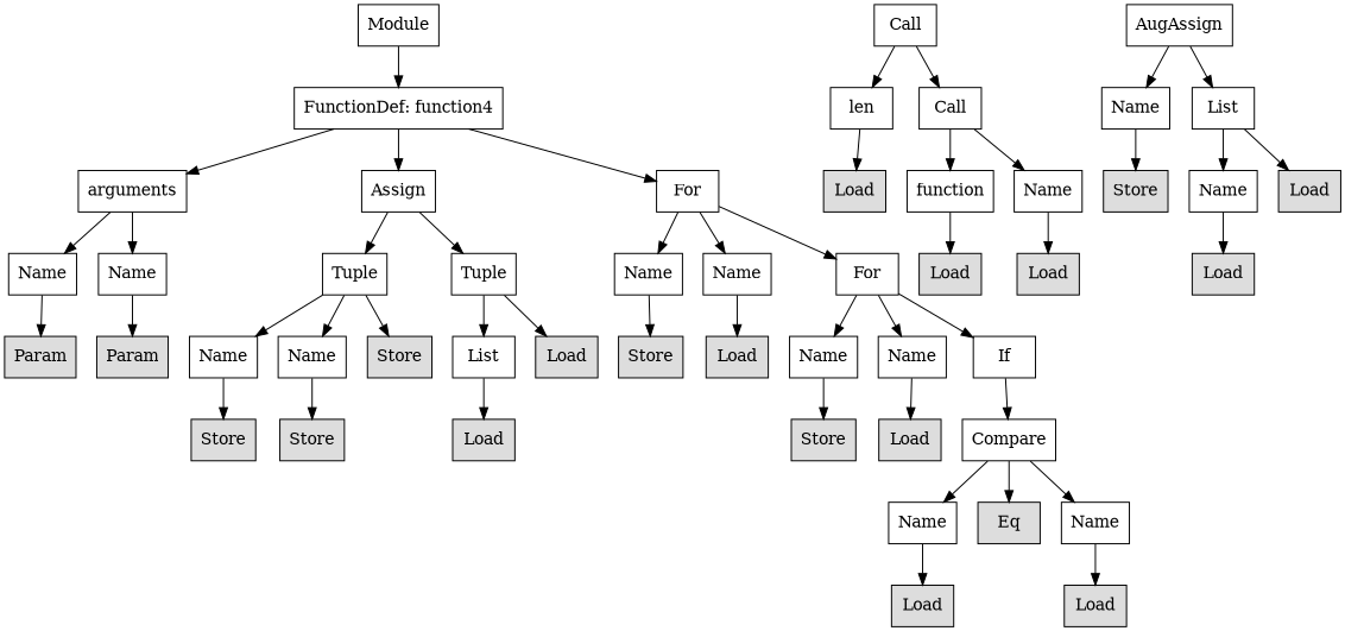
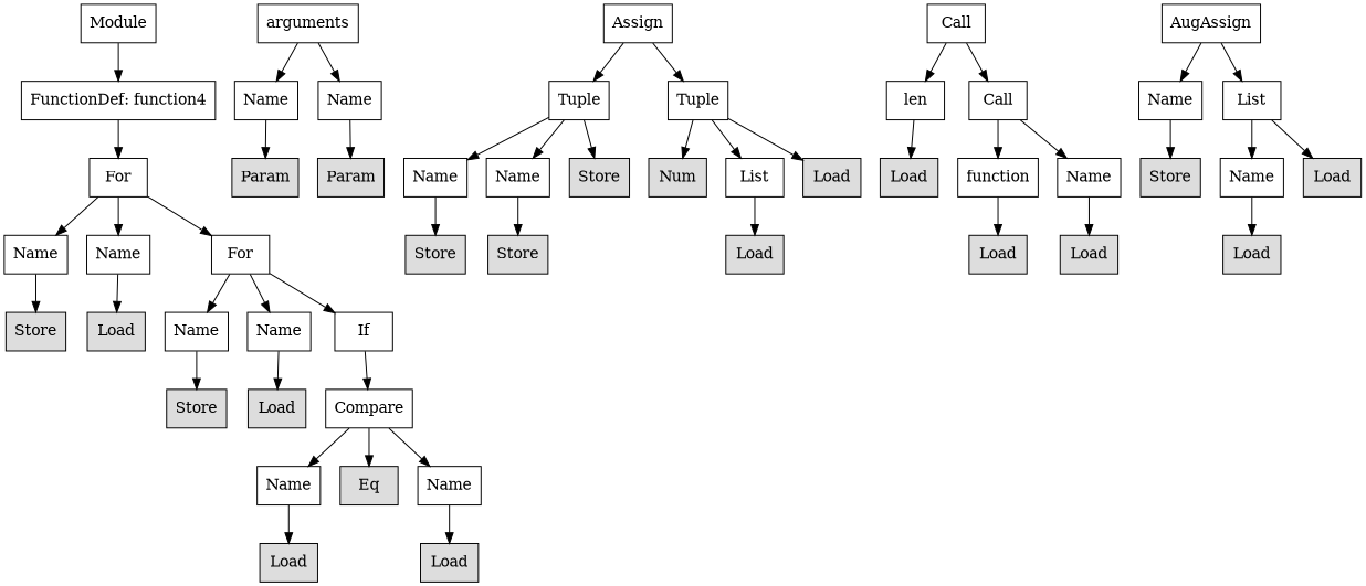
  digraph {
    node [shape=rect]
    n1 [label=Module]
    n2 [label="FunctionDef: function4"]
    n3 [label=arguments]
    n4 [label=Assign]
    n5 [label=For]
    n6 [label=Name]
    n7 [label=Name]
    n8 [label=Tuple]
    n9 [label=Tuple]
    n10 [label=Name]
    n11 [label=Name]
    n12 [label=For]
    n13 [fillcolor="#dddddd" label=Param style=filled]
    n14 [fillcolor="#dddddd" label=Param style=filled]
    n15 [label=Name]
    n16 [label=Name]
    n17 [fillcolor="#dddddd" label=Store style=filled]
+   n18 [fillcolor="#dddddd" label=Num style=filled]
    n19 [label=List]
    n20 [fillcolor="#dddddd" label=Load style=filled]
    n21 [fillcolor="#dddddd" label=Store style=filled]
    n22 [fillcolor="#dddddd" label=Load style=filled]
    n23 [label=Name]
    n24 [label=Name]
    n25 [label=If]
    n26 [label=Call]
    n27 [label=len]
    n28 [label=Call]
    n29 [fillcolor="#dddddd" label=Store style=filled]
    n30 [fillcolor="#dddddd" label=Store style=filled]
    n31 [fillcolor="#dddddd" label=Load style=filled]
    n32 [fillcolor="#dddddd" label=Store style=filled]
    n33 [fillcolor="#dddddd" label=Load style=filled]
    n34 [label=Compare]
    n35 [fillcolor="#dddddd" label=Load style=filled]
    n36 [label=function]
    n37 [label=Name]
    n38 [label=Name]
    n39 [fillcolor="#dddddd" label=Eq style=filled]
    n40 [label=Name]
    n41 [label=AugAssign]
    n42 [label=Name]
    n43 [label=List]
    n44 [fillcolor="#dddddd" label=Load style=filled]
    n45 [fillcolor="#dddddd" label=Load style=filled]
    n46 [fillcolor="#dddddd" label=Load style=filled]
    n47 [fillcolor="#dddddd" label=Load style=filled]
    n48 [fillcolor="#dddddd" label=Store style=filled]
    n49 [label=Name]
    n50 [fillcolor="#dddddd" label=Load style=filled]
    n51 [fillcolor="#dddddd" label=Load style=filled]
    n1 -> n2
-   n2 -> n3
-   n2 -> n4
    n2 -> n5
    n3 -> n6
    n3 -> n7
    n4 -> n8
    n4 -> n9
    n5 -> n10
    n5 -> n11
    n5 -> n12
    n6 -> n13
    n7 -> n14
    n8 -> n15
    n8 -> n16
    n8 -> n17
+   n9 -> n18
    n9 -> n19
    n9 -> n20
    n10 -> n21
    n11 -> n22
    n12 -> n23
    n12 -> n24
    n12 -> n25
    n15 -> n29
    n16 -> n30
    n19 -> n31
    n23 -> n32
    n24 -> n33
    n25 -> n34
    n26 -> n27
    n26 -> n28
    n27 -> n35
    n28 -> n36
    n28 -> n37
    n34 -> n38
    n34 -> n39
    n34 -> n40
    n36 -> n44
    n37 -> n45
    n38 -> n46
    n40 -> n47
    n41 -> n42
    n41 -> n43
    n42 -> n48
    n43 -> n49
    n43 -> n50
    n49 -> n51
  }
